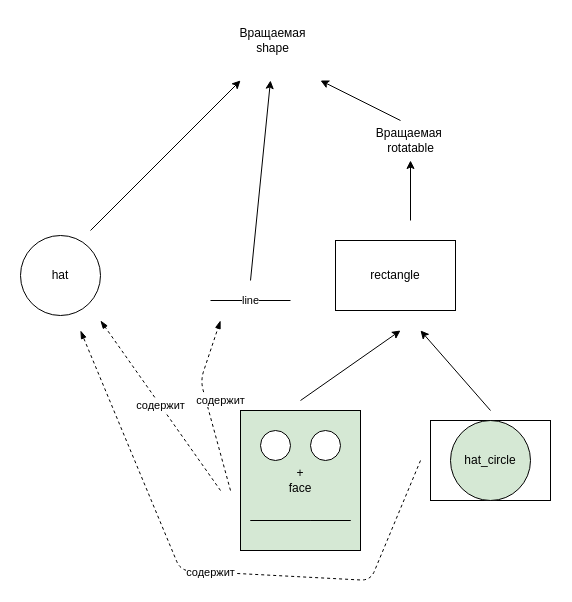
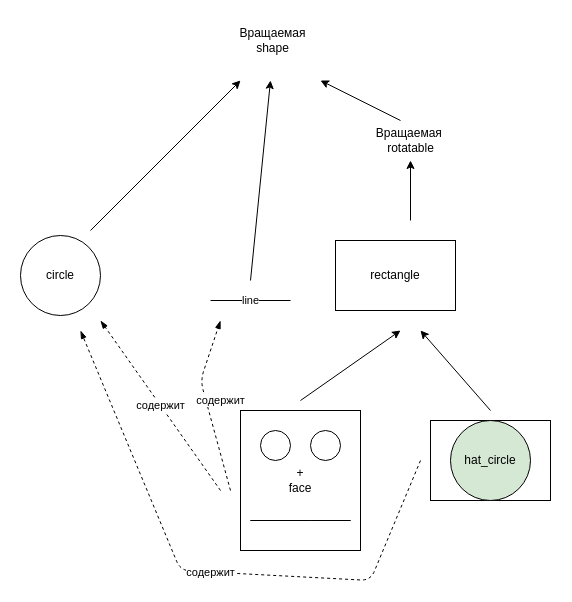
  <mxCell id="0" />
  <mxCell id="1" parent="0" />
  <mxCell id="2" value="Вращаемая&lt;br&gt;shape" style="text;html=1;strokeColor=none;fillColor=none;align=center;verticalAlign=middle;whiteSpace=wrap;rounded=0;" vertex="1" parent="1"><mxGeometry x="245" y="20" width="55" height="40" as="geometry" /></mxCell>
  <mxCell id="3" value="Вращаемая&amp;nbsp;&lt;br&gt;rotatable" style="text;html=1;align=center;verticalAlign=middle;resizable=0;points=[];autosize=1;" vertex="1" parent="1"><mxGeometry x="370" y="125" width="80" height="30" as="geometry" /></mxCell>
  <mxCell id="4" value="rectangle" style="rounded=0;whiteSpace=wrap;html=1;" vertex="1" parent="1"><mxGeometry x="335" y="240" width="120" height="70" as="geometry" /></mxCell>
- <mxCell id="5" value="+&lt;br&gt;face" style="rounded=0;whiteSpace=wrap;html=1;fillColor=#d5e8d4;" vertex="1" parent="1"><mxGeometry x="240" y="410" width="120" height="140" as="geometry" /></mxCell>
+ <mxCell id="5" value="+&lt;br&gt;face" style="rounded=0;whiteSpace=wrap;html=1;" vertex="1" parent="1"><mxGeometry x="240" y="410" width="120" height="140" as="geometry" /></mxCell>
  <mxCell id="6" value="" style="ellipse;whiteSpace=wrap;html=1;aspect=fixed;" vertex="1" parent="1"><mxGeometry x="260" y="430" width="30" height="30" as="geometry" /></mxCell>
  <mxCell id="7" value="" style="ellipse;whiteSpace=wrap;html=1;aspect=fixed;" vertex="1" parent="1"><mxGeometry x="310" y="430" width="30" height="30" as="geometry" /></mxCell>
  <mxCell id="8" value="" style="shape=link;html=1;width=0;" edge="1" parent="1"><mxGeometry width="100" relative="1" as="geometry"><mxPoint x="250" y="520" as="sourcePoint" /><mxPoint x="350" y="520" as="targetPoint" /><Array as="points"><mxPoint x="310" y="520" /></Array></mxGeometry></mxCell>
- <mxCell id="9" value="hat" style="ellipse;whiteSpace=wrap;html=1;aspect=fixed;" vertex="1" parent="1"><mxGeometry x="20" y="235" width="80" height="80" as="geometry" /></mxCell>
+ <mxCell id="9" value="circle" style="ellipse;whiteSpace=wrap;html=1;aspect=fixed;" vertex="1" parent="1"><mxGeometry x="20" y="235" width="80" height="80" as="geometry" /></mxCell>
  <mxCell id="10" value="" style="endArrow=classic;html=1;" edge="1" parent="1"><mxGeometry width="50" height="50" relative="1" as="geometry"><mxPoint x="90" y="230" as="sourcePoint" /><mxPoint x="240" y="80" as="targetPoint" /></mxGeometry></mxCell>
  <mxCell id="11" value="" style="endArrow=classic;html=1;" edge="1" parent="1"><mxGeometry width="50" height="50" relative="1" as="geometry"><mxPoint x="400" y="120" as="sourcePoint" /><mxPoint x="320" y="80" as="targetPoint" /></mxGeometry></mxCell>
  <mxCell id="12" value="" style="endArrow=classic;html=1;" edge="1" parent="1"><mxGeometry width="50" height="50" relative="1" as="geometry"><mxPoint x="410" y="220" as="sourcePoint" /><mxPoint x="410" y="160" as="targetPoint" /></mxGeometry></mxCell>
  <mxCell id="13" value="" style="endArrow=classic;html=1;" edge="1" parent="1"><mxGeometry width="50" height="50" relative="1" as="geometry"><mxPoint x="300" y="400" as="sourcePoint" /><mxPoint x="400" y="330" as="targetPoint" /></mxGeometry></mxCell>
  <mxCell id="14" value="line" style="endArrow=none;html=1;" edge="1" parent="1"><mxGeometry width="50" height="50" relative="1" as="geometry"><mxPoint x="210" y="300" as="sourcePoint" /><mxPoint x="290" y="300" as="targetPoint" /></mxGeometry></mxCell>
  <mxCell id="15" value="" style="endArrow=classic;html=1;" edge="1" parent="1"><mxGeometry width="50" height="50" relative="1" as="geometry"><mxPoint x="250" y="280" as="sourcePoint" /><mxPoint x="270" y="80" as="targetPoint" /></mxGeometry></mxCell>
  <mxCell id="16" value="содержит" style="endArrow=blockThin;dashed=1;html=1;endFill=1;" edge="1" parent="1"><mxGeometry width="50" height="50" relative="1" as="geometry"><mxPoint x="220" y="490" as="sourcePoint" /><mxPoint x="100" y="320" as="targetPoint" /></mxGeometry></mxCell>
  <mxCell id="17" value="содержит" style="endArrow=blockThin;dashed=1;html=1;endFill=1;" edge="1" parent="1"><mxGeometry x="0.009" y="-14" width="50" height="50" relative="1" as="geometry"><mxPoint x="230" y="490" as="sourcePoint" /><mxPoint x="220" y="320" as="targetPoint" /><Array as="points"><mxPoint x="200" y="380" /></Array><mxPoint as="offset" /></mxGeometry></mxCell>
  <mxCell id="18" value="" style="rounded=0;whiteSpace=wrap;html=1;" vertex="1" parent="1"><mxGeometry x="430" y="420" width="120" height="80" as="geometry" /></mxCell>
  <mxCell id="19" value="hat_circle" style="ellipse;whiteSpace=wrap;html=1;aspect=fixed;fillColor=#d5e8d4;" vertex="1" parent="1"><mxGeometry x="450" y="420" width="80" height="80" as="geometry" /></mxCell>
  <mxCell id="20" value="" style="endArrow=classic;html=1;" edge="1" parent="1"><mxGeometry width="50" height="50" relative="1" as="geometry"><mxPoint x="490" y="410" as="sourcePoint" /><mxPoint x="420" y="330" as="targetPoint" /></mxGeometry></mxCell>
  <mxCell id="21" value="содержит" style="endArrow=blockThin;dashed=1;html=1;endFill=1;" edge="1" parent="1"><mxGeometry width="50" height="50" relative="1" as="geometry"><mxPoint x="420" y="460" as="sourcePoint" /><mxPoint x="80" y="330" as="targetPoint" /><Array as="points"><mxPoint x="370" y="580" /><mxPoint x="180" y="570" /></Array></mxGeometry></mxCell>
